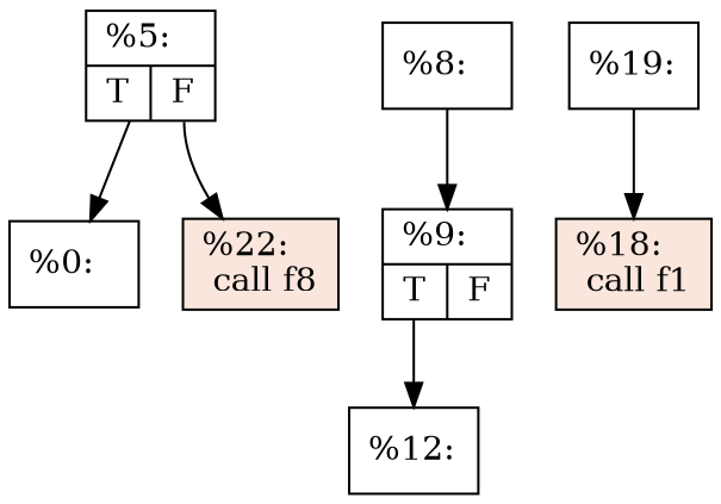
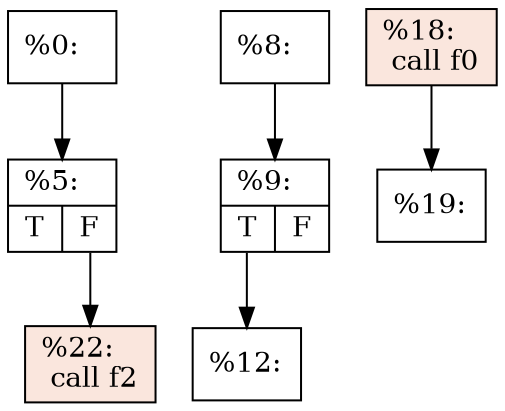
  digraph {
    node [shape=record]
    n1 [label="%0:\l"]
    n2 [label="{%5:\l|{<s0>T|<s1>F}}"]
-   n3 [fillcolor="#f3c7b170" label="{%22:\l call f8\l}" style=filled]
+   n3 [fillcolor="#f3c7b170" label="{%22:\l call f2\l}" style=filled]
    n4 [label="%8:\l"]
    n5 [label="{%9:\l|{<s0>T|<s1>F}}"]
    n6 [label="%12:\l"]
-   n7 [fillcolor="#f3c7b170" label="{%18:\l call f1\l}" style=filled]
+   n7 [fillcolor="#f3c7b170" label="{%18:\l call f0\l}" style=filled]
    n8 [label="%19:\l"]
-   n2 -> n1
+   n1 -> n2
    n2 -> n3 [tailport=s1]
    n4 -> n5
    n5 -> n6 [tailport=s0]
-   n8 -> n7
+   n7 -> n8
  }
